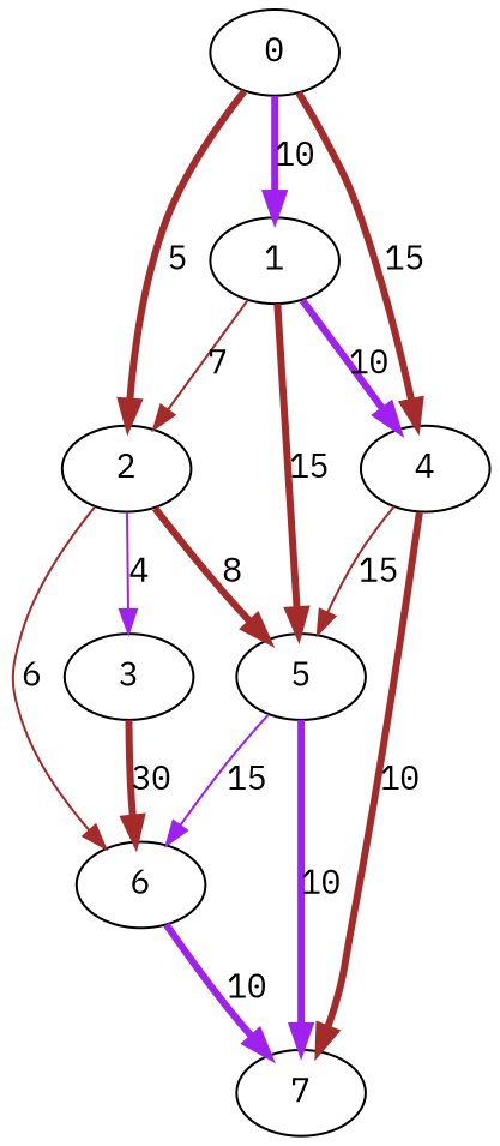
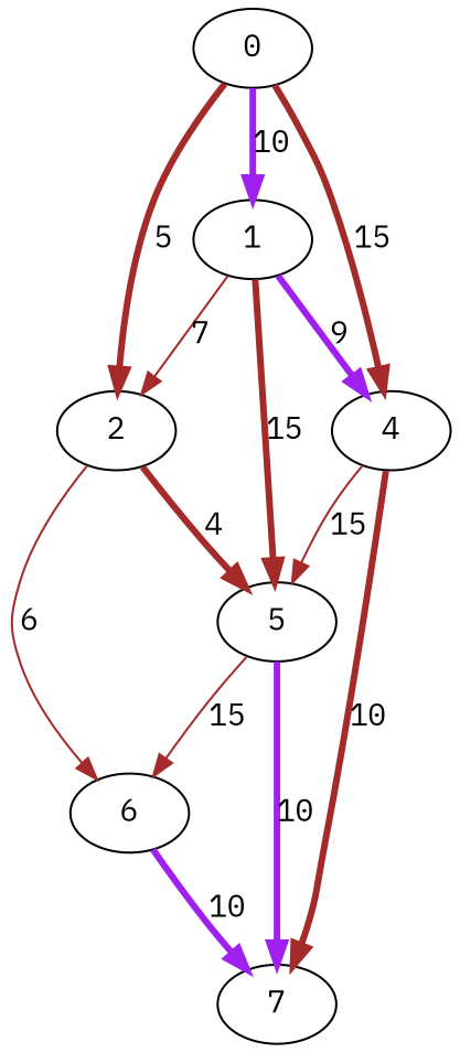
  digraph {
    fontname="IBM Plex Mono"
    node [fontname="IBM Plex Mono"]
    edge [color=brown fontname="IBM Plex Mono" penwidth=3.0]
    0
    1
    2
    4
    5
-   3
    6
    7
    0 -> 1 [color=purple label=10]
    0 -> 2 [label=5]
    0 -> 4 [label=15]
    1 -> 2 [label=7 penwidth=""]
-   1 -> 4 [color=purple label=10]
+   1 -> 4 [color=purple label=9]
    1 -> 5 [label=15]
-   2 -> 5 [label=8]
-   2 -> 3 [color=purple label=4 penwidth=""]
+   2 -> 5 [label=4]
    2 -> 6 [label=6 penwidth=""]
    4 -> 5 [label=15 penwidth=""]
    4 -> 7 [label=10]
-   5 -> 6 [color=purple label=15 penwidth=""]
+   5 -> 6 [label=15 penwidth=""]
    5 -> 7 [color=purple label=10]
-   3 -> 6 [label=30]
    6 -> 7 [color=purple label=10]
  }
